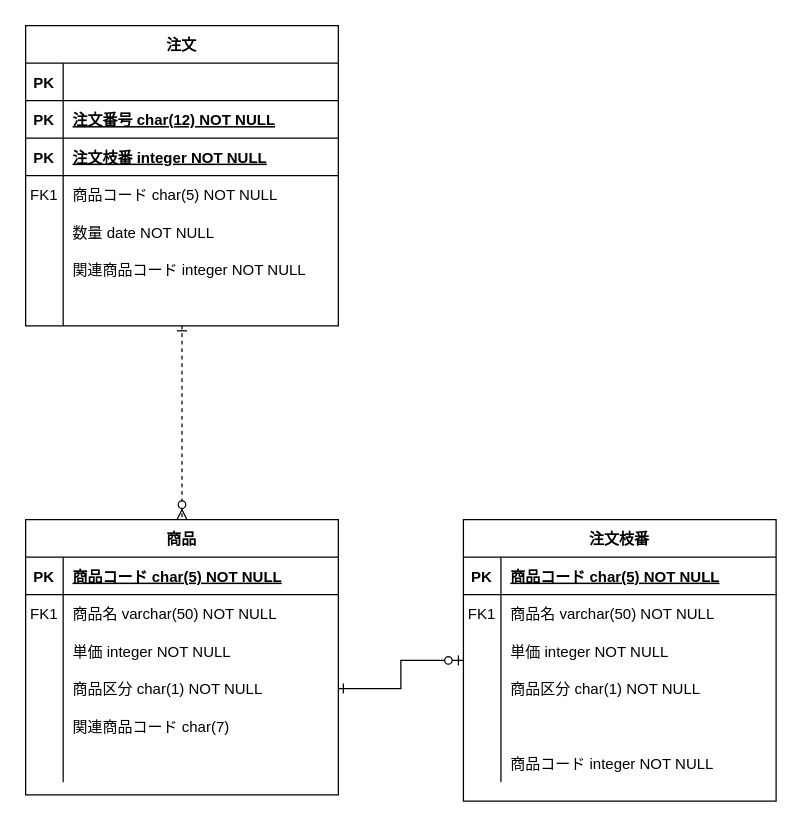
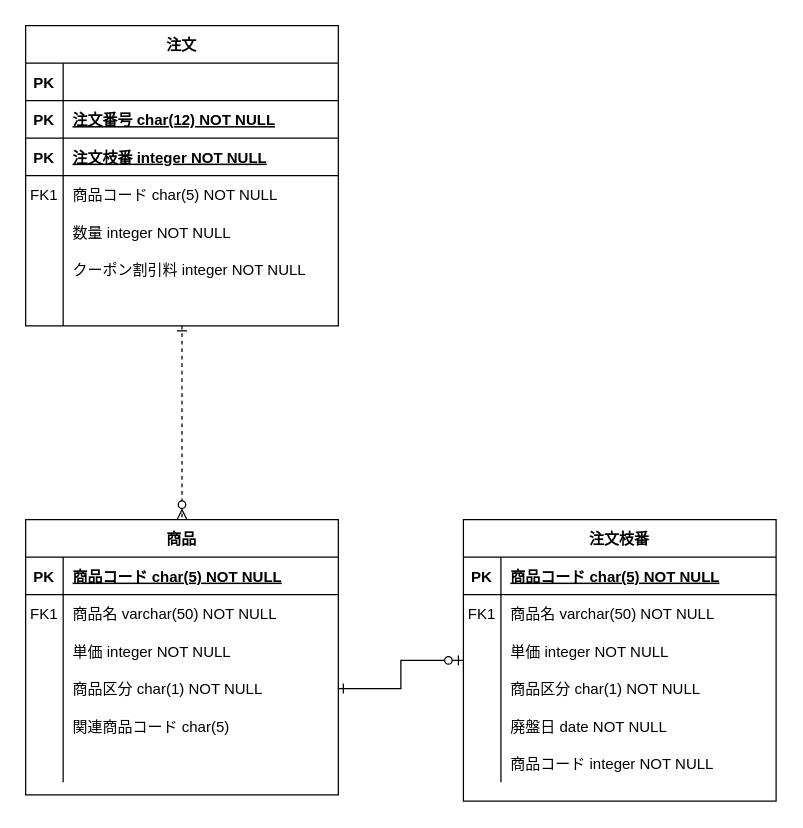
  <mxCell id="0" />
  <mxCell id="1" parent="0" />
  <mxCell id="2" style="edgeStyle=orthogonalEdgeStyle;orthogonalLoop=1;jettySize=auto;html=1;rounded=0;startArrow=ERone;startFill=0;endArrow=ERzeroToMany;endFill=1;dashed=1;" parent="1" source="43" target="4" edge="1"><mxGeometry relative="1" as="geometry" /></mxCell>
  <mxCell id="3" style="edgeStyle=orthogonalEdgeStyle;rounded=0;orthogonalLoop=1;jettySize=auto;html=1;endArrow=ERzeroToOne;endFill=1;startArrow=ERone;startFill=0;exitX=1;exitY=0.5;exitDx=0;exitDy=0;" parent="1" source="14" target="24" edge="1"><mxGeometry relative="1" as="geometry" /></mxCell>
  <mxCell id="4" value="商品" style="shape=table;startSize=30;container=1;collapsible=1;childLayout=tableLayout;fixedRows=1;rowLines=0;fontStyle=1;align=center;resizeLast=1;" parent="1" vertex="1"><mxGeometry x="20" y="415" width="250" height="220" as="geometry"><mxRectangle x="425" y="30" width="70" height="30" as="alternateBounds" /></mxGeometry></mxCell>
  <mxCell id="5" value="" style="shape=partialRectangle;collapsible=0;dropTarget=0;pointerEvents=0;fillColor=none;points=[[0,0.5],[1,0.5]];portConstraint=eastwest;top=0;left=0;right=0;bottom=1;" parent="4" vertex="1"><mxGeometry y="30" width="250" height="30" as="geometry" /></mxCell>
  <mxCell id="6" value="PK" style="shape=partialRectangle;overflow=hidden;connectable=0;fillColor=none;top=0;left=0;bottom=0;right=0;fontStyle=1;" parent="5" vertex="1"><mxGeometry width="30" height="30" as="geometry" /></mxCell>
  <mxCell id="7" value="商品コード char(5) NOT NULL" style="shape=partialRectangle;overflow=hidden;connectable=0;fillColor=none;top=0;left=0;bottom=0;right=0;align=left;spacingLeft=6;fontStyle=5;" parent="5" vertex="1"><mxGeometry x="30" width="220" height="30" as="geometry" /></mxCell>
  <mxCell id="8" value="" style="shape=partialRectangle;collapsible=0;dropTarget=0;pointerEvents=0;fillColor=none;points=[[0,0.5],[1,0.5]];portConstraint=eastwest;top=0;left=0;right=0;bottom=0;" parent="4" vertex="1"><mxGeometry y="60" width="250" height="30" as="geometry" /></mxCell>
  <mxCell id="9" value="FK1" style="shape=partialRectangle;overflow=hidden;connectable=0;fillColor=none;top=0;left=0;bottom=0;right=0;" parent="8" vertex="1"><mxGeometry width="30" height="30" as="geometry" /></mxCell>
  <mxCell id="10" value="商品名 varchar(50) NOT NULL" style="shape=partialRectangle;overflow=hidden;connectable=0;fillColor=none;top=0;left=0;bottom=0;right=0;align=left;spacingLeft=6;" parent="8" vertex="1"><mxGeometry x="30" width="220" height="30" as="geometry" /></mxCell>
  <mxCell id="11" value="" style="shape=partialRectangle;collapsible=0;dropTarget=0;pointerEvents=0;fillColor=none;points=[[0,0.5],[1,0.5]];portConstraint=eastwest;top=0;left=0;right=0;bottom=0;" parent="4" vertex="1"><mxGeometry y="90" width="250" height="30" as="geometry" /></mxCell>
  <mxCell id="12" value="" style="shape=partialRectangle;overflow=hidden;connectable=0;fillColor=none;top=0;left=0;bottom=0;right=0;" parent="11" vertex="1"><mxGeometry width="30" height="30" as="geometry" /></mxCell>
  <mxCell id="13" value="単価 integer NOT NULL" style="shape=partialRectangle;overflow=hidden;connectable=0;fillColor=none;top=0;left=0;bottom=0;right=0;align=left;spacingLeft=6;" parent="11" vertex="1"><mxGeometry x="30" width="220" height="30" as="geometry" /></mxCell>
  <mxCell id="14" value="" style="shape=partialRectangle;collapsible=0;dropTarget=0;pointerEvents=0;fillColor=none;points=[[0,0.5],[1,0.5]];portConstraint=eastwest;top=0;left=0;right=0;bottom=0;" parent="4" vertex="1"><mxGeometry y="120" width="250" height="30" as="geometry" /></mxCell>
  <mxCell id="15" value="" style="shape=partialRectangle;overflow=hidden;connectable=0;fillColor=none;top=0;left=0;bottom=0;right=0;" parent="14" vertex="1"><mxGeometry width="30" height="30" as="geometry" /></mxCell>
  <mxCell id="16" value="商品区分 char(1) NOT NULL" style="shape=partialRectangle;overflow=hidden;connectable=0;fillColor=none;top=0;left=0;bottom=0;right=0;align=left;spacingLeft=6;" parent="14" vertex="1"><mxGeometry x="30" width="220" height="30" as="geometry" /></mxCell>
  <mxCell id="17" value="" style="shape=partialRectangle;collapsible=0;dropTarget=0;pointerEvents=0;fillColor=none;points=[[0,0.5],[1,0.5]];portConstraint=eastwest;top=0;left=0;right=0;bottom=0;" parent="4" vertex="1"><mxGeometry y="150" width="250" height="30" as="geometry" /></mxCell>
  <mxCell id="18" value="" style="shape=partialRectangle;overflow=hidden;connectable=0;fillColor=none;top=0;left=0;bottom=0;right=0;" parent="17" vertex="1"><mxGeometry width="30" height="30" as="geometry" /></mxCell>
- <mxCell id="19" value="関連商品コード char(7)" style="shape=partialRectangle;overflow=hidden;connectable=0;fillColor=none;top=0;left=0;bottom=0;right=0;align=left;spacingLeft=6;" parent="17" vertex="1"><mxGeometry x="30" width="220" height="30" as="geometry" /></mxCell>
+ <mxCell id="19" value="関連商品コード char(5)" style="shape=partialRectangle;overflow=hidden;connectable=0;fillColor=none;top=0;left=0;bottom=0;right=0;align=left;spacingLeft=6;" parent="17" vertex="1"><mxGeometry x="30" width="220" height="30" as="geometry" /></mxCell>
  <mxCell id="20" value="" style="shape=partialRectangle;collapsible=0;dropTarget=0;pointerEvents=0;fillColor=none;points=[[0,0.5],[1,0.5]];portConstraint=eastwest;top=0;left=0;right=0;bottom=0;" parent="4" vertex="1"><mxGeometry y="180" width="250" height="30" as="geometry" /></mxCell>
  <mxCell id="21" value="" style="shape=partialRectangle;overflow=hidden;connectable=0;fillColor=none;top=0;left=0;bottom=0;right=0;" parent="20" vertex="1"><mxGeometry width="30" height="30" as="geometry" /></mxCell>
  <mxCell id="22" value="" style="shape=partialRectangle;overflow=hidden;connectable=0;fillColor=none;top=0;left=0;bottom=0;right=0;align=left;spacingLeft=6;" parent="20" vertex="1"><mxGeometry x="30" width="220" height="30" as="geometry" /></mxCell>
  <mxCell id="23" value="" style="shape=partialRectangle;overflow=hidden;connectable=0;fillColor=none;top=0;left=0;bottom=0;right=0;" parent="1" vertex="1"><mxGeometry x="20" y="290" width="30" height="30" as="geometry" /></mxCell>
  <mxCell id="24" value="注文枝番" style="shape=table;startSize=30;container=1;collapsible=1;childLayout=tableLayout;fixedRows=1;rowLines=0;fontStyle=1;align=center;resizeLast=1;" parent="1" vertex="1"><mxGeometry x="370" y="415" width="250" height="225" as="geometry"><mxRectangle x="680" y="30" width="90" height="30" as="alternateBounds" /></mxGeometry></mxCell>
  <mxCell id="25" value="" style="shape=partialRectangle;collapsible=0;dropTarget=0;pointerEvents=0;fillColor=none;points=[[0,0.5],[1,0.5]];portConstraint=eastwest;top=0;left=0;right=0;bottom=1;" parent="24" vertex="1"><mxGeometry y="30" width="250" height="30" as="geometry" /></mxCell>
  <mxCell id="26" value="PK" style="shape=partialRectangle;overflow=hidden;connectable=0;fillColor=none;top=0;left=0;bottom=0;right=0;fontStyle=1;" parent="25" vertex="1"><mxGeometry width="30" height="30" as="geometry" /></mxCell>
  <mxCell id="27" value="商品コード char(5) NOT NULL" style="shape=partialRectangle;overflow=hidden;connectable=0;fillColor=none;top=0;left=0;bottom=0;right=0;align=left;spacingLeft=6;fontStyle=5;" parent="25" vertex="1"><mxGeometry x="30" width="220" height="30" as="geometry" /></mxCell>
  <mxCell id="28" value="" style="shape=partialRectangle;collapsible=0;dropTarget=0;pointerEvents=0;fillColor=none;points=[[0,0.5],[1,0.5]];portConstraint=eastwest;top=0;left=0;right=0;bottom=0;" parent="24" vertex="1"><mxGeometry y="60" width="250" height="30" as="geometry" /></mxCell>
  <mxCell id="29" value="FK1" style="shape=partialRectangle;overflow=hidden;connectable=0;fillColor=none;top=0;left=0;bottom=0;right=0;" parent="28" vertex="1"><mxGeometry width="30" height="30" as="geometry" /></mxCell>
  <mxCell id="30" value="商品名 varchar(50) NOT NULL" style="shape=partialRectangle;overflow=hidden;connectable=0;fillColor=none;top=0;left=0;bottom=0;right=0;align=left;spacingLeft=6;" parent="28" vertex="1"><mxGeometry x="30" width="220" height="30" as="geometry" /></mxCell>
  <mxCell id="31" value="" style="shape=partialRectangle;collapsible=0;dropTarget=0;pointerEvents=0;fillColor=none;points=[[0,0.5],[1,0.5]];portConstraint=eastwest;top=0;left=0;right=0;bottom=0;" parent="24" vertex="1"><mxGeometry y="90" width="250" height="30" as="geometry" /></mxCell>
  <mxCell id="32" value="" style="shape=partialRectangle;overflow=hidden;connectable=0;fillColor=none;top=0;left=0;bottom=0;right=0;" parent="31" vertex="1"><mxGeometry width="30" height="30" as="geometry" /></mxCell>
  <mxCell id="33" value="単価 integer NOT NULL" style="shape=partialRectangle;overflow=hidden;connectable=0;fillColor=none;top=0;left=0;bottom=0;right=0;align=left;spacingLeft=6;" parent="31" vertex="1"><mxGeometry x="30" width="220" height="30" as="geometry" /></mxCell>
  <mxCell id="34" value="" style="shape=partialRectangle;collapsible=0;dropTarget=0;pointerEvents=0;fillColor=none;points=[[0,0.5],[1,0.5]];portConstraint=eastwest;top=0;left=0;right=0;bottom=0;" parent="24" vertex="1"><mxGeometry y="120" width="250" height="30" as="geometry" /></mxCell>
  <mxCell id="35" value="" style="shape=partialRectangle;overflow=hidden;connectable=0;fillColor=none;top=0;left=0;bottom=0;right=0;" parent="34" vertex="1"><mxGeometry width="30" height="30" as="geometry" /></mxCell>
  <mxCell id="36" value="商品区分 char(1) NOT NULL" style="shape=partialRectangle;overflow=hidden;connectable=0;fillColor=none;top=0;left=0;bottom=0;right=0;align=left;spacingLeft=6;" parent="34" vertex="1"><mxGeometry x="30" width="220" height="30" as="geometry" /></mxCell>
  <mxCell id="37" value="" style="shape=partialRectangle;collapsible=0;dropTarget=0;pointerEvents=0;fillColor=none;points=[[0,0.5],[1,0.5]];portConstraint=eastwest;top=0;left=0;right=0;bottom=0;" parent="24" vertex="1"><mxGeometry y="150" width="250" height="30" as="geometry" /></mxCell>
  <mxCell id="38" value="" style="shape=partialRectangle;overflow=hidden;connectable=0;fillColor=none;top=0;left=0;bottom=0;right=0;" parent="37" vertex="1"><mxGeometry width="30" height="30" as="geometry" /></mxCell>
+ <mxCell id="39" value="廃盤日 date NOT NULL" style="shape=partialRectangle;overflow=hidden;connectable=0;fillColor=none;top=0;left=0;bottom=0;right=0;align=left;spacingLeft=6;" parent="37" vertex="1"><mxGeometry x="30" width="220" height="30" as="geometry" /></mxCell>
  <mxCell id="40" value="" style="shape=partialRectangle;collapsible=0;dropTarget=0;pointerEvents=0;fillColor=none;points=[[0,0.5],[1,0.5]];portConstraint=eastwest;top=0;left=0;right=0;bottom=0;" parent="24" vertex="1"><mxGeometry y="180" width="250" height="30" as="geometry" /></mxCell>
  <mxCell id="41" value="" style="shape=partialRectangle;overflow=hidden;connectable=0;fillColor=none;top=0;left=0;bottom=0;right=0;" parent="40" vertex="1"><mxGeometry width="30" height="30" as="geometry" /></mxCell>
  <mxCell id="42" value="商品コード integer NOT NULL" style="shape=partialRectangle;overflow=hidden;connectable=0;fillColor=none;top=0;left=0;bottom=0;right=0;align=left;spacingLeft=6;" parent="40" vertex="1"><mxGeometry x="30" width="220" height="30" as="geometry" /></mxCell>
  <mxCell id="43" value="注文" style="shape=table;startSize=30;container=1;collapsible=1;childLayout=tableLayout;fixedRows=1;rowLines=0;fontStyle=1;align=center;resizeLast=1;" parent="1" vertex="1"><mxGeometry x="20" y="20" width="250" height="240" as="geometry"><mxRectangle x="680" y="30" width="90" height="30" as="alternateBounds" /></mxGeometry></mxCell>
  <mxCell id="44" value="" style="shape=partialRectangle;collapsible=0;dropTarget=0;pointerEvents=0;fillColor=none;points=[[0,0.5],[1,0.5]];portConstraint=eastwest;top=0;left=0;right=0;bottom=1;" parent="43" vertex="1"><mxGeometry y="30" width="250" height="30" as="geometry" /></mxCell>
  <mxCell id="45" value="PK" style="shape=partialRectangle;overflow=hidden;connectable=0;fillColor=none;top=0;left=0;bottom=0;right=0;fontStyle=1;" parent="44" vertex="1"><mxGeometry width="30" height="30" as="geometry" /></mxCell>
  <mxCell id="46" value="" style="shape=partialRectangle;collapsible=0;dropTarget=0;pointerEvents=0;fillColor=none;points=[[0,0.5],[1,0.5]];portConstraint=eastwest;top=0;left=0;right=0;bottom=1;" vertex="1" parent="43"><mxGeometry y="60" width="250" height="30" as="geometry" /></mxCell>
  <mxCell id="47" value="PK" style="shape=partialRectangle;overflow=hidden;connectable=0;fillColor=none;top=0;left=0;bottom=0;right=0;fontStyle=1;" vertex="1" parent="46"><mxGeometry width="30" height="30" as="geometry" /></mxCell>
  <mxCell id="48" value="注文番号 char(12) NOT NULL" style="shape=partialRectangle;overflow=hidden;connectable=0;fillColor=none;top=0;left=0;bottom=0;right=0;align=left;spacingLeft=6;fontStyle=5;" vertex="1" parent="46"><mxGeometry x="30" width="220" height="30" as="geometry" /></mxCell>
  <mxCell id="49" value="" style="shape=partialRectangle;collapsible=0;dropTarget=0;pointerEvents=0;fillColor=none;points=[[0,0.5],[1,0.5]];portConstraint=eastwest;top=0;left=0;right=0;bottom=1;" vertex="1" parent="43"><mxGeometry y="90" width="250" height="30" as="geometry" /></mxCell>
  <mxCell id="50" value="PK" style="shape=partialRectangle;overflow=hidden;connectable=0;fillColor=none;top=0;left=0;bottom=0;right=0;fontStyle=1;" vertex="1" parent="49"><mxGeometry width="30" height="30" as="geometry" /></mxCell>
  <mxCell id="51" value="注文枝番 integer NOT NULL" style="shape=partialRectangle;overflow=hidden;connectable=0;fillColor=none;top=0;left=0;bottom=0;right=0;align=left;spacingLeft=6;fontStyle=5;" vertex="1" parent="49"><mxGeometry x="30" width="220" height="30" as="geometry" /></mxCell>
  <mxCell id="52" value="" style="shape=partialRectangle;collapsible=0;dropTarget=0;pointerEvents=0;fillColor=none;points=[[0,0.5],[1,0.5]];portConstraint=eastwest;top=0;left=0;right=0;bottom=0;" parent="43" vertex="1"><mxGeometry y="120" width="250" height="30" as="geometry" /></mxCell>
  <mxCell id="53" value="FK1" style="shape=partialRectangle;overflow=hidden;connectable=0;fillColor=none;top=0;left=0;bottom=0;right=0;" parent="52" vertex="1"><mxGeometry width="30" height="30" as="geometry" /></mxCell>
  <mxCell id="54" value="商品コード char(5) NOT NULL" style="shape=partialRectangle;overflow=hidden;connectable=0;fillColor=none;top=0;left=0;bottom=0;right=0;align=left;spacingLeft=6;" parent="52" vertex="1"><mxGeometry x="30" width="220" height="30" as="geometry" /></mxCell>
  <mxCell id="55" value="" style="shape=partialRectangle;collapsible=0;dropTarget=0;pointerEvents=0;fillColor=none;points=[[0,0.5],[1,0.5]];portConstraint=eastwest;top=0;left=0;right=0;bottom=0;" parent="43" vertex="1"><mxGeometry y="150" width="250" height="30" as="geometry" /></mxCell>
  <mxCell id="56" value="" style="shape=partialRectangle;overflow=hidden;connectable=0;fillColor=none;top=0;left=0;bottom=0;right=0;" parent="55" vertex="1"><mxGeometry width="30" height="30" as="geometry" /></mxCell>
- <mxCell id="57" value="数量 date NOT NULL" style="shape=partialRectangle;overflow=hidden;connectable=0;fillColor=none;top=0;left=0;bottom=0;right=0;align=left;spacingLeft=6;" parent="55" vertex="1"><mxGeometry x="30" width="220" height="30" as="geometry" /></mxCell>
+ <mxCell id="57" value="数量 integer NOT NULL" style="shape=partialRectangle;overflow=hidden;connectable=0;fillColor=none;top=0;left=0;bottom=0;right=0;align=left;spacingLeft=6;" parent="55" vertex="1"><mxGeometry x="30" width="220" height="30" as="geometry" /></mxCell>
  <mxCell id="58" value="" style="shape=partialRectangle;collapsible=0;dropTarget=0;pointerEvents=0;fillColor=none;points=[[0,0.5],[1,0.5]];portConstraint=eastwest;top=0;left=0;right=0;bottom=0;" parent="43" vertex="1"><mxGeometry y="180" width="250" height="30" as="geometry" /></mxCell>
  <mxCell id="59" value="" style="shape=partialRectangle;overflow=hidden;connectable=0;fillColor=none;top=0;left=0;bottom=0;right=0;" parent="58" vertex="1"><mxGeometry width="30" height="30" as="geometry" /></mxCell>
- <mxCell id="60" value="関連商品コード integer NOT NULL" style="shape=partialRectangle;overflow=hidden;connectable=0;fillColor=none;top=0;left=0;bottom=0;right=0;align=left;spacingLeft=6;" parent="58" vertex="1"><mxGeometry x="30" width="220" height="30" as="geometry" /></mxCell>
+ <mxCell id="60" value="クーポン割引料 integer NOT NULL" style="shape=partialRectangle;overflow=hidden;connectable=0;fillColor=none;top=0;left=0;bottom=0;right=0;align=left;spacingLeft=6;" parent="58" vertex="1"><mxGeometry x="30" width="220" height="30" as="geometry" /></mxCell>
  <mxCell id="61" value="" style="shape=partialRectangle;collapsible=0;dropTarget=0;pointerEvents=0;fillColor=none;points=[[0,0.5],[1,0.5]];portConstraint=eastwest;top=0;left=0;right=0;bottom=0;" parent="43" vertex="1"><mxGeometry y="210" width="250" height="30" as="geometry" /></mxCell>
  <mxCell id="62" value="" style="shape=partialRectangle;overflow=hidden;connectable=0;fillColor=none;top=0;left=0;bottom=0;right=0;" parent="61" vertex="1"><mxGeometry width="30" height="30" as="geometry" /></mxCell>
  <mxCell id="63" value="" style="shape=partialRectangle;overflow=hidden;connectable=0;fillColor=none;top=0;left=0;bottom=0;right=0;align=left;spacingLeft=6;" parent="61" vertex="1"><mxGeometry x="30" width="220" height="30" as="geometry" /></mxCell>
